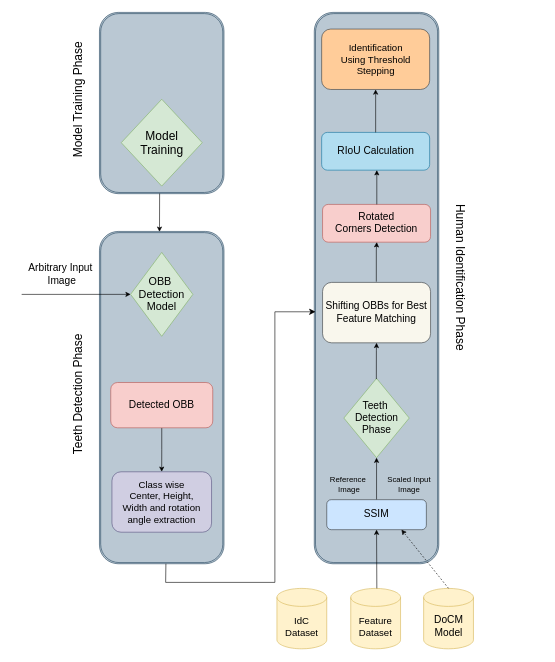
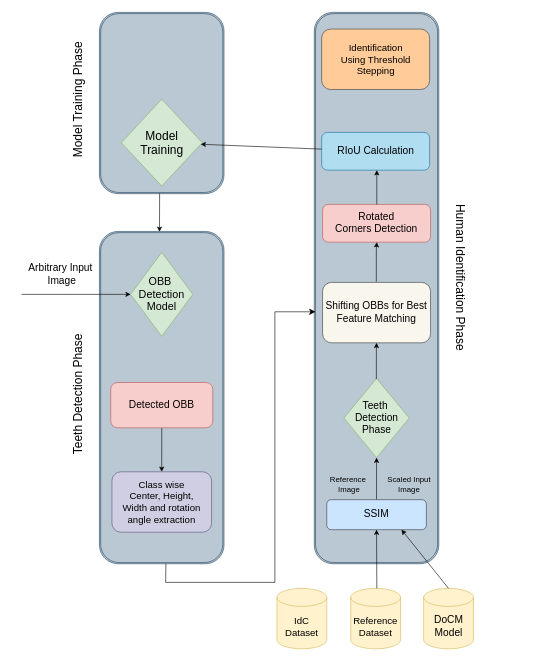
  <mxCell id="0" />
  <mxCell id="1" parent="0" />
  <mxCell id="2" value="" style="shape=ext;double=1;rounded=1;whiteSpace=wrap;html=1;direction=south;fillColor=#bac8d3;strokeColor=#23445d;" parent="1" vertex="1"><mxGeometry x="523.31" y="20" width="207.55" height="918.94" as="geometry" /></mxCell>
  <mxCell id="3" value="" style="shape=ext;double=1;rounded=1;whiteSpace=wrap;html=1;direction=south;fillColor=#bac8d3;strokeColor=#23445d;" parent="1" vertex="1"><mxGeometry x="165.287" y="385.059" width="207.547" height="553.882" as="geometry" /></mxCell>
  <mxCell id="4" value="" style="shape=ext;double=1;rounded=1;whiteSpace=wrap;html=1;direction=south;fillColor=#bac8d3;strokeColor=#23445d;" parent="1" vertex="1"><mxGeometry x="165.287" y="20" width="207.547" height="302.118" as="geometry" /></mxCell>
  <mxCell id="5" value="" style="edgeStyle=orthogonalEdgeStyle;rounded=0;orthogonalLoop=1;jettySize=auto;html=1;" parent="1" source="6" target="7" edge="1"><mxGeometry relative="1" as="geometry" /></mxCell>
  <mxCell id="6" value="&lt;font style=&quot;font-size: 17px;&quot;&gt;Detected OBB&lt;/font&gt;" style="whiteSpace=wrap;html=1;rounded=1;fillColor=#f8cecc;strokeColor=#b85450;" parent="1" vertex="1"><mxGeometry x="184.06" y="636.82" width="170" height="75.53" as="geometry" /></mxCell>
  <mxCell id="7" value="&lt;font style=&quot;font-size: 16px;&quot;&gt;Class wise&lt;/font&gt;&lt;div&gt;&lt;font style=&quot;font-size: 16px;&quot;&gt;Center, Height,&lt;/font&gt;&lt;/div&gt;&lt;div&gt;&lt;font style=&quot;font-size: 16px;&quot;&gt;Width and rotation angle extraction&lt;/font&gt;&lt;/div&gt;" style="whiteSpace=wrap;html=1;rounded=1;fillColor=#d0cee2;strokeColor=#56517e;" parent="1" vertex="1"><mxGeometry x="186.042" y="785.645" width="166.038" height="100.706" as="geometry" /></mxCell>
  <mxCell id="8" value="&lt;font style=&quot;font-size: 20px;&quot;&gt;Model Training Phase&lt;/font&gt;" style="text;html=1;align=center;verticalAlign=middle;resizable=0;points=[];autosize=1;strokeColor=none;fillColor=none;rotation=270;fontSize=18;" parent="1" vertex="1"><mxGeometry x="20.004" y="145.882" width="220" height="40" as="geometry" /></mxCell>
  <mxCell id="9" value="" style="edgeStyle=orthogonalEdgeStyle;rounded=0;orthogonalLoop=1;jettySize=auto;html=1;exitX=0.5;exitY=0;exitDx=0;exitDy=0;" parent="1" source="18" target="17" edge="1"><mxGeometry relative="1" as="geometry"><mxPoint x="627.079" y="762.706" as="sourcePoint" /></mxGeometry></mxCell>
- <mxCell id="10" value="&lt;font style=&quot;font-size: 16px;&quot;&gt;&amp;nbsp;Feature&amp;nbsp;&lt;/font&gt;&lt;div&gt;&lt;font style=&quot;font-size: 16px;&quot;&gt;Dataset&lt;/font&gt;&lt;/div&gt;" style="shape=cylinder3;whiteSpace=wrap;html=1;boundedLbl=1;backgroundOutline=1;size=15;fillColor=#fff2cc;strokeColor=#d6b656;" parent="1" vertex="1"><mxGeometry x="584.061" y="980.005" width="83.019" height="100.706" as="geometry" /></mxCell>
+ <mxCell id="10" value="&lt;font style=&quot;font-size: 16px;&quot;&gt;&amp;nbsp;Reference&amp;nbsp;&lt;/font&gt;&lt;div&gt;&lt;font style=&quot;font-size: 16px;&quot;&gt;Dataset&lt;/font&gt;&lt;/div&gt;" style="shape=cylinder3;whiteSpace=wrap;html=1;boundedLbl=1;backgroundOutline=1;size=15;fillColor=#fff2cc;strokeColor=#d6b656;" parent="1" vertex="1"><mxGeometry x="584.061" y="980.005" width="83.019" height="100.706" as="geometry" /></mxCell>
  <mxCell id="11" value="&lt;span style=&quot;font-size: 16px;&quot;&gt;IdC&lt;/span&gt;&lt;div&gt;&lt;span style=&quot;font-size: 16px;&quot;&gt;Dataset&lt;/span&gt;&lt;/div&gt;" style="shape=cylinder3;whiteSpace=wrap;html=1;boundedLbl=1;backgroundOutline=1;size=15;fillColor=#fff2cc;strokeColor=#d6b656;" parent="1" vertex="1"><mxGeometry x="461.055" y="980.004" width="83.019" height="100.706" as="geometry" /></mxCell>
  <mxCell id="12" value="&lt;span style=&quot;font-size: 17px;&quot;&gt;DoCM&lt;/span&gt;&lt;div&gt;&lt;span style=&quot;font-size: 17px;&quot;&gt;Model&lt;/span&gt;&lt;/div&gt;" style="shape=cylinder3;whiteSpace=wrap;html=1;boundedLbl=1;backgroundOutline=1;size=15;fillColor=#fff2cc;strokeColor=#d6b656;" parent="1" vertex="1"><mxGeometry x="705.572" y="980.004" width="83.019" height="100.706" as="geometry" /></mxCell>
  <mxCell id="13" value="&lt;font style=&quot;font-size: 18px;&quot;&gt;OBB&amp;nbsp;&lt;/font&gt;&lt;div&gt;&lt;font style=&quot;font-size: 18px;&quot;&gt;Detection&lt;/font&gt;&lt;div&gt;&lt;font style=&quot;font-size: 18px;&quot;&gt;Model&lt;/font&gt;&lt;/div&gt;&lt;/div&gt;" style="rhombus;whiteSpace=wrap;html=1;fillColor=#d5e8d4;strokeColor=#82b366;" parent="1" vertex="1"><mxGeometry x="217.174" y="419.995" width="103.774" height="139.868" as="geometry" /></mxCell>
  <mxCell id="14" value="&lt;font style=&quot;font-size: 17px;&quot;&gt;Arbitrary Input&lt;/font&gt;&lt;div&gt;&lt;font style=&quot;font-size: 17px;&quot;&gt;&amp;nbsp;Image&lt;/font&gt;&lt;/div&gt;" style="text;html=1;align=center;verticalAlign=middle;resizable=0;points=[];autosize=1;strokeColor=none;fillColor=none;" parent="1" vertex="1"><mxGeometry x="35.29" y="431.709" width="130" height="50" as="geometry" /></mxCell>
  <mxCell id="15" value="" style="endArrow=classic;html=1;rounded=0;strokeWidth=1;arcSize=0;" parent="1" target="13" edge="1"><mxGeometry width="50" height="50" relative="1" as="geometry"><mxPoint x="35.57" y="490" as="sourcePoint" /><mxPoint x="331.325" y="548.706" as="targetPoint" /></mxGeometry></mxCell>
  <mxCell id="16" value="&lt;font style=&quot;font-size: 20px;&quot;&gt;Teeth Detection Phase&lt;/font&gt;" style="text;html=1;align=center;verticalAlign=middle;resizable=0;points=[];autosize=1;strokeColor=none;fillColor=none;rotation=270;fontSize=18;" parent="1" vertex="1"><mxGeometry x="20.004" y="636.824" width="220" height="40" as="geometry" /></mxCell>
  <mxCell id="17" value="&lt;font style=&quot;font-size: 17px;&quot;&gt;Teeth&amp;nbsp;&lt;/font&gt;&lt;div&gt;&lt;font style=&quot;font-size: 17px;&quot;&gt;Detection&lt;/font&gt;&lt;/div&gt;&lt;div&gt;&lt;font style=&quot;font-size: 17px;&quot;&gt;Phase&lt;/font&gt;&lt;/div&gt;" style="rhombus;whiteSpace=wrap;html=1;fillColor=#d5e8d4;strokeColor=#82b366;" parent="1" vertex="1"><mxGeometry x="572.608" y="629.995" width="108.962" height="132.176" as="geometry" /></mxCell>
  <mxCell id="18" value="&lt;font style=&quot;font-size: 17px;&quot;&gt;SSIM&lt;/font&gt;" style="whiteSpace=wrap;html=1;rounded=1;fillColor=#cce5ff;strokeColor=#36393d;" parent="1" vertex="1"><mxGeometry x="544.07" y="832.12" width="166.04" height="50" as="geometry" /></mxCell>
  <mxCell id="19" value="&lt;font style=&quot;font-size: 17px;&quot;&gt;Shifting OBBs for Best&lt;/font&gt;&lt;div&gt;&lt;font style=&quot;font-size: 17px;&quot;&gt;Feature&amp;nbsp;&lt;span style=&quot;background-color: transparent; color: light-dark(rgb(0, 0, 0), rgb(255, 255, 255));&quot;&gt;Matching&lt;/span&gt;&lt;/font&gt;&lt;/div&gt;" style="whiteSpace=wrap;html=1;rounded=1;fillColor=#f9f7ed;strokeColor=#36393d;" parent="1" vertex="1"><mxGeometry x="537.09" y="470" width="180" height="100.71" as="geometry" /></mxCell>
  <mxCell id="20" value="&lt;font style=&quot;font-size: 17px;&quot;&gt;RIoU Calculation&lt;/font&gt;" style="whiteSpace=wrap;html=1;rounded=1;fillColor=#b1ddf0;strokeColor=#10739e;" parent="1" vertex="1"><mxGeometry x="535.57" y="220" width="180" height="62.94" as="geometry" /></mxCell>
  <mxCell id="21" value="&lt;font style=&quot;font-size: 16px;&quot;&gt;Identification&lt;/font&gt;&lt;div&gt;&lt;font style=&quot;font-size: 16px;&quot;&gt;Using Threshold&lt;/font&gt;&lt;/div&gt;&lt;div&gt;&lt;font style=&quot;font-size: 16px;&quot;&gt;Stepping&lt;/font&gt;&lt;/div&gt;" style="rounded=1;whiteSpace=wrap;html=1;fillColor=#ffcc99;strokeColor=#36393d;" parent="1" vertex="1"><mxGeometry x="535.57" y="47.76" width="180" height="100.71" as="geometry" /></mxCell>
  <mxCell id="22" value="&lt;font style=&quot;font-size: 20px;&quot;&gt;Human Identification Phase&lt;/font&gt;" style="text;html=1;align=center;verticalAlign=middle;resizable=0;points=[];autosize=1;strokeColor=none;fillColor=none;rotation=90;fontSize=18;" parent="1" vertex="1"><mxGeometry x="632.268" y="441.706" width="270" height="40" as="geometry" /></mxCell>
- <mxCell id="23" value="" style="endArrow=classic;html=1;rounded=0;exitX=0.5;exitY=0;exitDx=0;exitDy=0;exitPerimeter=0;entryX=0.75;entryY=1;entryDx=0;entryDy=0;dashed=1;" parent="1" source="12" target="18" edge="1"><mxGeometry width="50" height="50" relative="1" as="geometry"><mxPoint x="570.004" y="901.176" as="sourcePoint" /><mxPoint x="621.891" y="838.235" as="targetPoint" /></mxGeometry></mxCell>
- <mxCell id="24" value="" style="endArrow=classic;html=1;rounded=0;entryX=0.5;entryY=1;entryDx=0;entryDy=0;" parent="1" source="20" target="21" edge="1"><mxGeometry width="50" height="50" relative="1" as="geometry"><mxPoint x="627.079" y="183.647" as="sourcePoint" /><mxPoint x="626.727" y="145.882" as="targetPoint" /></mxGeometry></mxCell>
+ <mxCell id="23" value="" style="endArrow=classic;html=1;rounded=0;exitX=0.5;exitY=0;exitDx=0;exitDy=0;exitPerimeter=0;entryX=0.75;entryY=1;entryDx=0;entryDy=0;" parent="1" source="12" target="18" edge="1"><mxGeometry width="50" height="50" relative="1" as="geometry"><mxPoint x="570.004" y="901.176" as="sourcePoint" /><mxPoint x="621.891" y="838.235" as="targetPoint" /></mxGeometry></mxCell>
+ <mxCell id="24" value="" style="endArrow=classic;html=1;rounded=0;" parent="1" source="20" target="25" edge="1"><mxGeometry width="50" height="50" relative="1" as="geometry"><mxPoint x="627.079" y="183.647" as="sourcePoint" /><mxPoint x="626.727" y="145.882" as="targetPoint" /></mxGeometry></mxCell>
  <mxCell id="25" value="&lt;font style=&quot;font-size: 20px;&quot;&gt;Model&lt;/font&gt;&lt;div&gt;&lt;font style=&quot;font-size: 20px;&quot;&gt;Training&lt;/font&gt;&lt;/div&gt;" style="rhombus;whiteSpace=wrap;html=1;fillColor=#d5e8d4;strokeColor=#82b366;" parent="1" vertex="1"><mxGeometry x="201.608" y="164.765" width="134.906" height="144.765" as="geometry" /></mxCell>
  <mxCell id="26" value="&lt;font style=&quot;font-size: 13px;&quot;&gt;Scaled Input&lt;/font&gt;&lt;div&gt;&lt;font style=&quot;font-size: 13px;&quot;&gt;Image&lt;/font&gt;&lt;/div&gt;" style="text;html=1;align=center;verticalAlign=middle;resizable=0;points=[];autosize=1;strokeColor=none;fillColor=none;fontSize=10;rotation=0;" parent="1" vertex="1"><mxGeometry x="630.859" y="785.648" width="100" height="40" as="geometry" /></mxCell>
  <mxCell id="27" value="&lt;div&gt;&lt;font style=&quot;font-size: 17px;&quot;&gt;Rotated&lt;/font&gt;&lt;/div&gt;&lt;font style=&quot;font-size: 17px;&quot;&gt;Corners Detection&lt;/font&gt;" style="whiteSpace=wrap;html=1;rounded=1;fillColor=#f8cecc;strokeColor=#b85450;" parent="1" vertex="1"><mxGeometry x="537.09" y="340" width="180" height="62.94" as="geometry" /></mxCell>
  <mxCell id="28" value="" style="edgeStyle=elbowEdgeStyle;elbow=horizontal;endArrow=classic;html=1;curved=0;rounded=0;endSize=8;startSize=8;entryX=0.543;entryY=0.99;entryDx=0;entryDy=0;entryPerimeter=0;" parent="1" target="2" edge="1"><mxGeometry width="50" height="50" relative="1" as="geometry"><mxPoint x="275.57" y="970" as="sourcePoint" /><mxPoint x="523.315" y="559.998" as="targetPoint" /><Array as="points"><mxPoint x="457.65" y="620.58" /><mxPoint x="457.933" y="926.933" /></Array></mxGeometry></mxCell>
  <mxCell id="29" value="" style="endArrow=none;html=1;rounded=0;entryX=1.002;entryY=0.498;entryDx=0;entryDy=0;entryPerimeter=0;" parent="1" edge="1"><mxGeometry width="50" height="50" relative="1" as="geometry"><mxPoint x="275.57" y="970" as="sourcePoint" /><mxPoint x="275.986" y="938.939" as="targetPoint" /></mxGeometry></mxCell>
  <mxCell id="30" value="" style="endArrow=classic;html=1;rounded=0;exitX=0.999;exitY=0.517;exitDx=0;exitDy=0;exitPerimeter=0;entryX=0.001;entryY=0.518;entryDx=0;entryDy=0;entryPerimeter=0;" parent="1" source="4" target="3" edge="1"><mxGeometry width="50" height="50" relative="1" as="geometry"><mxPoint x="372.834" y="410.235" as="sourcePoint" /><mxPoint x="424.721" y="347.294" as="targetPoint" /></mxGeometry></mxCell>
  <mxCell id="31" value="" style="edgeStyle=orthogonalEdgeStyle;rounded=0;orthogonalLoop=1;jettySize=auto;html=1;exitX=0.497;exitY=0.009;exitDx=0;exitDy=0;entryX=0.5;entryY=1;entryDx=0;entryDy=0;exitPerimeter=0;" edge="1" parent="1" source="17" target="19"><mxGeometry relative="1" as="geometry"><mxPoint x="626.84" y="636.83" as="sourcePoint" /><mxPoint x="626.84" y="573.83" as="targetPoint" /><Array as="points"><mxPoint x="626.57" y="584" /><mxPoint x="627.57" y="584" /></Array></mxGeometry></mxCell>
  <mxCell id="32" value="" style="edgeStyle=orthogonalEdgeStyle;rounded=0;orthogonalLoop=1;jettySize=auto;html=1;exitX=0.5;exitY=0;exitDx=0;exitDy=0;entryX=0.5;entryY=1;entryDx=0;entryDy=0;" edge="1" parent="1"><mxGeometry relative="1" as="geometry"><mxPoint x="626.71" y="468.77" as="sourcePoint" /><mxPoint x="627.44" y="402.94" as="targetPoint" /><Array as="points"><mxPoint x="626.44" y="415.94" /><mxPoint x="627.44" y="415.94" /></Array></mxGeometry></mxCell>
  <mxCell id="33" value="" style="edgeStyle=orthogonalEdgeStyle;rounded=0;orthogonalLoop=1;jettySize=auto;html=1;" edge="1" parent="1"><mxGeometry relative="1" as="geometry"><mxPoint x="626.57" y="340" as="sourcePoint" /><mxPoint x="627.51" y="282.94" as="targetPoint" /><Array as="points"><mxPoint x="626.57" y="283" /><mxPoint x="627.57" y="283" /></Array></mxGeometry></mxCell>
  <mxCell id="34" value="" style="endArrow=classic;html=1;rounded=0;entryX=0.5;entryY=1;entryDx=0;entryDy=0;" edge="1" parent="1" target="18"><mxGeometry width="50" height="50" relative="1" as="geometry"><mxPoint x="627.57" y="980" as="sourcePoint" /><mxPoint x="615.54" y="886.23" as="targetPoint" /></mxGeometry></mxCell>
  <mxCell id="35" value="&lt;span style=&quot;font-size: 13px;&quot;&gt;Reference&amp;nbsp;&lt;/span&gt;&lt;div&gt;&lt;span style=&quot;font-size: 13px;&quot;&gt;Image&lt;/span&gt;&lt;/div&gt;" style="text;html=1;align=center;verticalAlign=middle;resizable=0;points=[];autosize=1;strokeColor=none;fillColor=none;fontSize=10;rotation=0;" vertex="1" parent="1"><mxGeometry x="535.569" y="785.648" width="90" height="40" as="geometry" /></mxCell>
